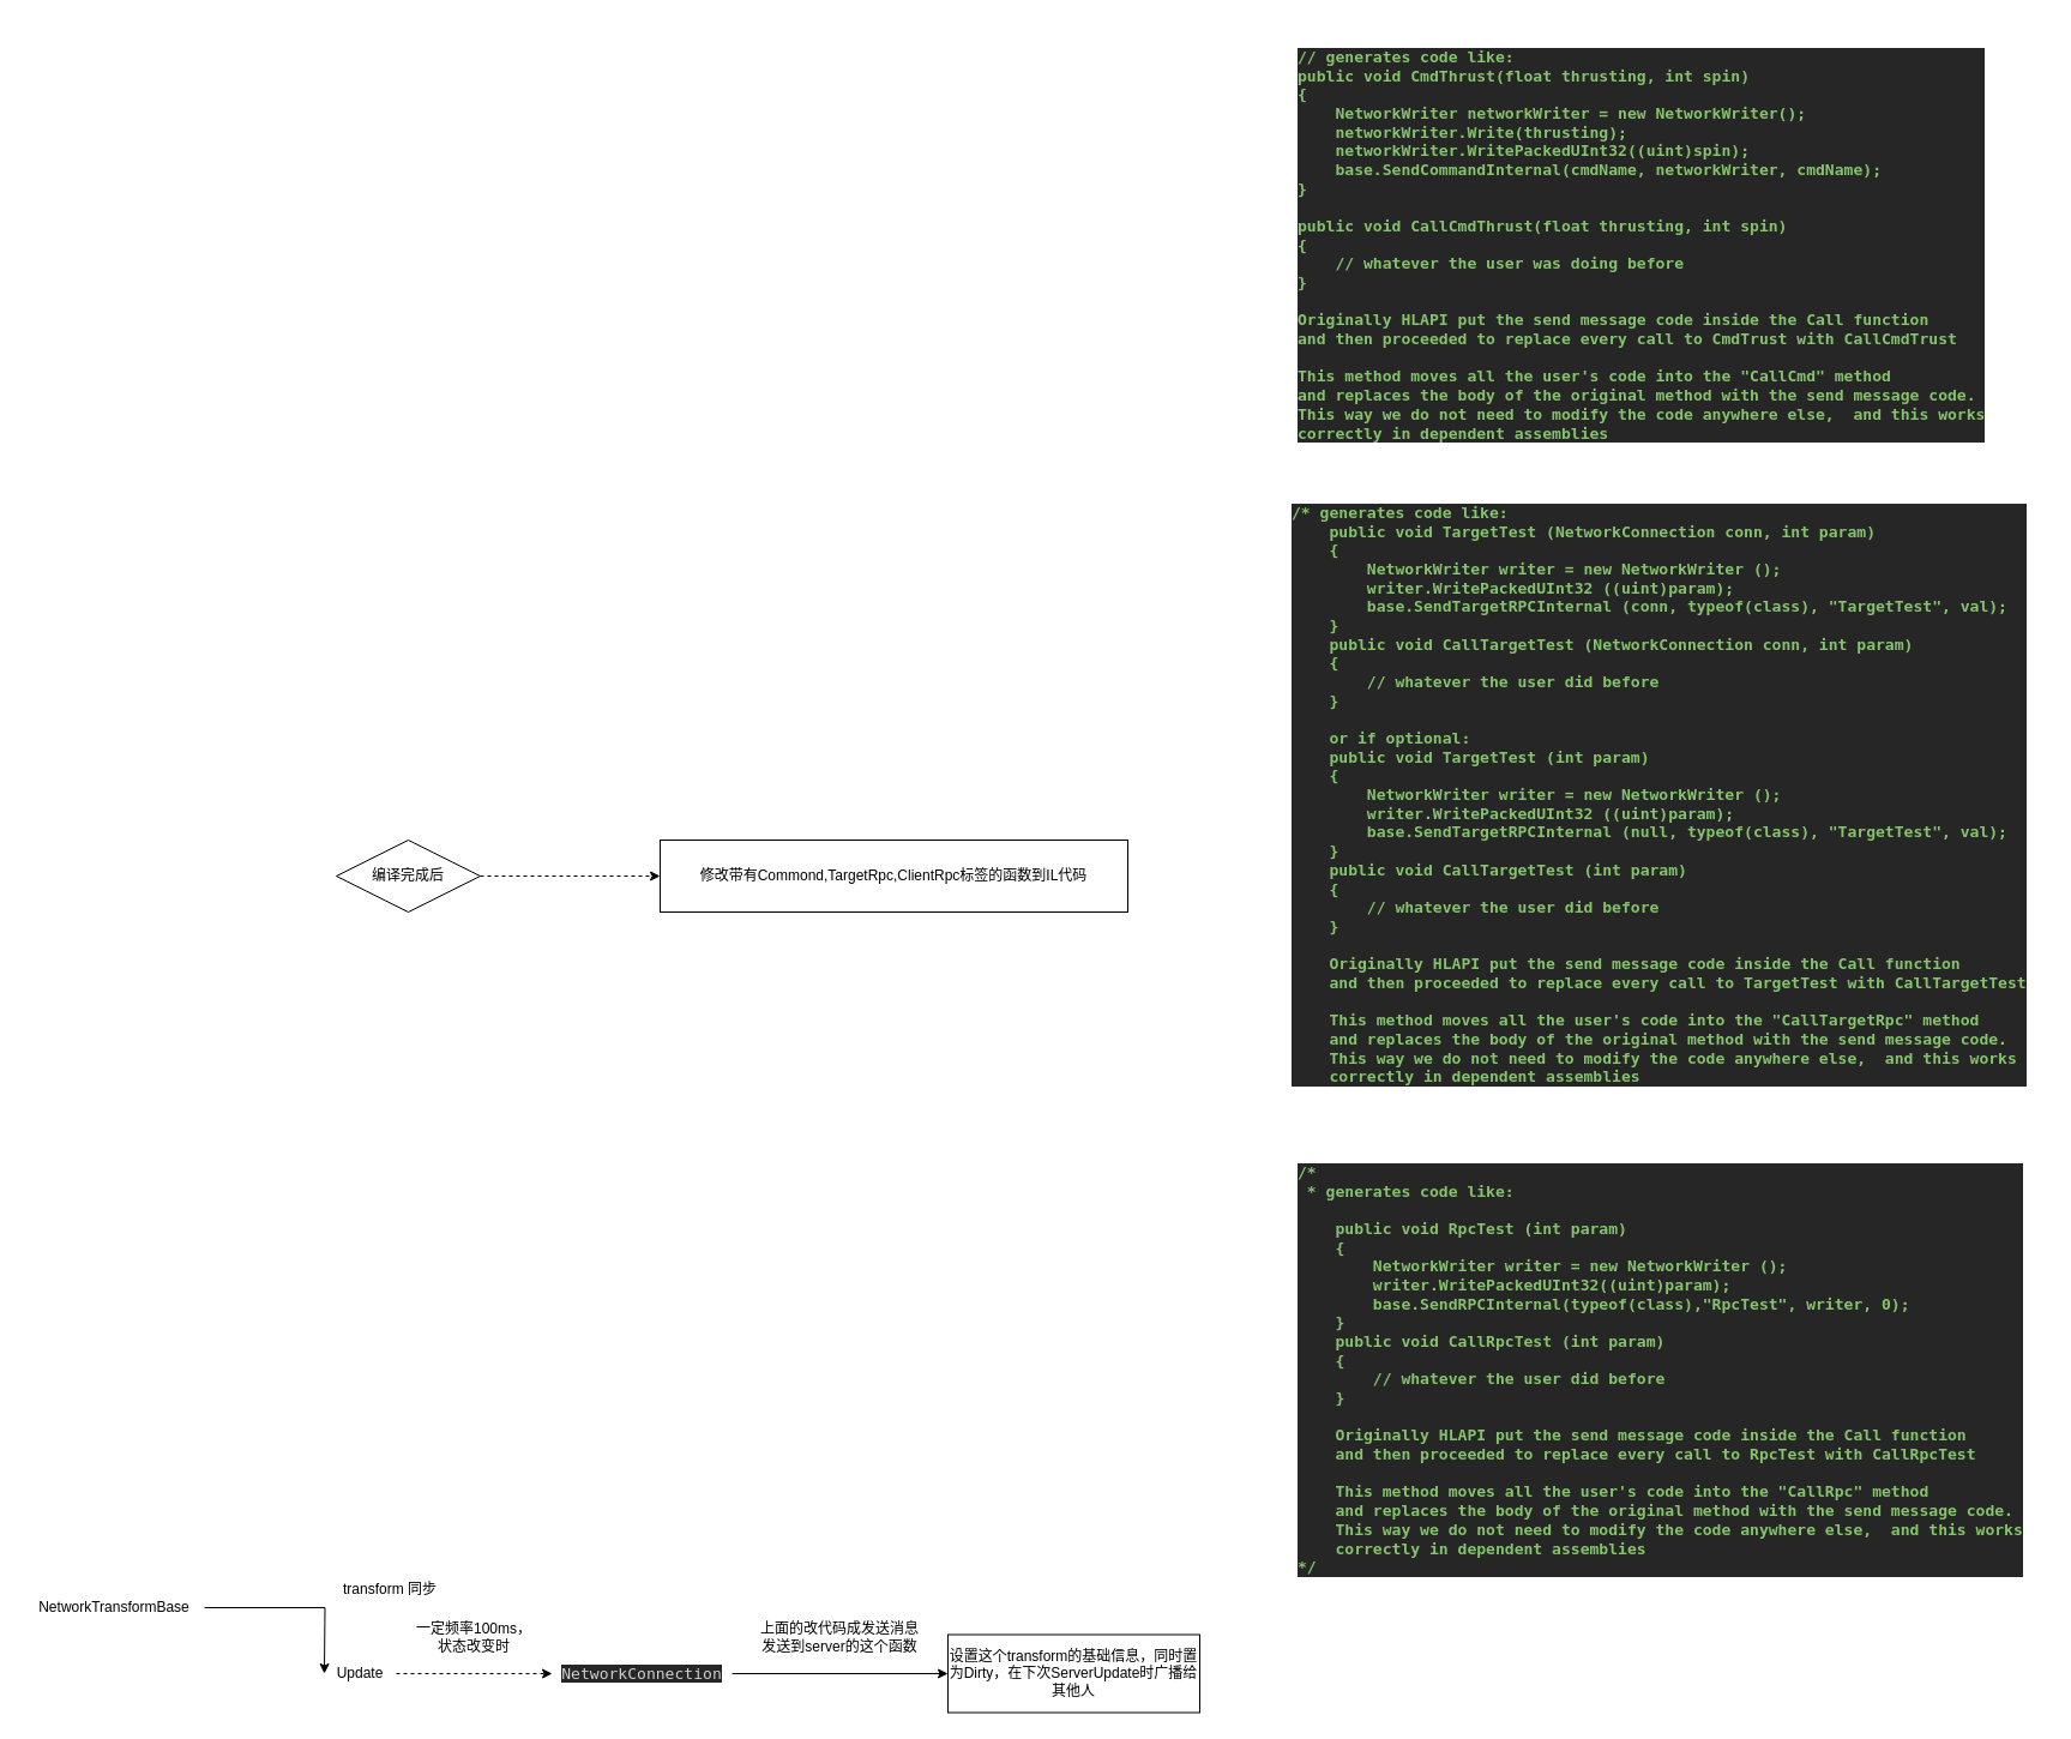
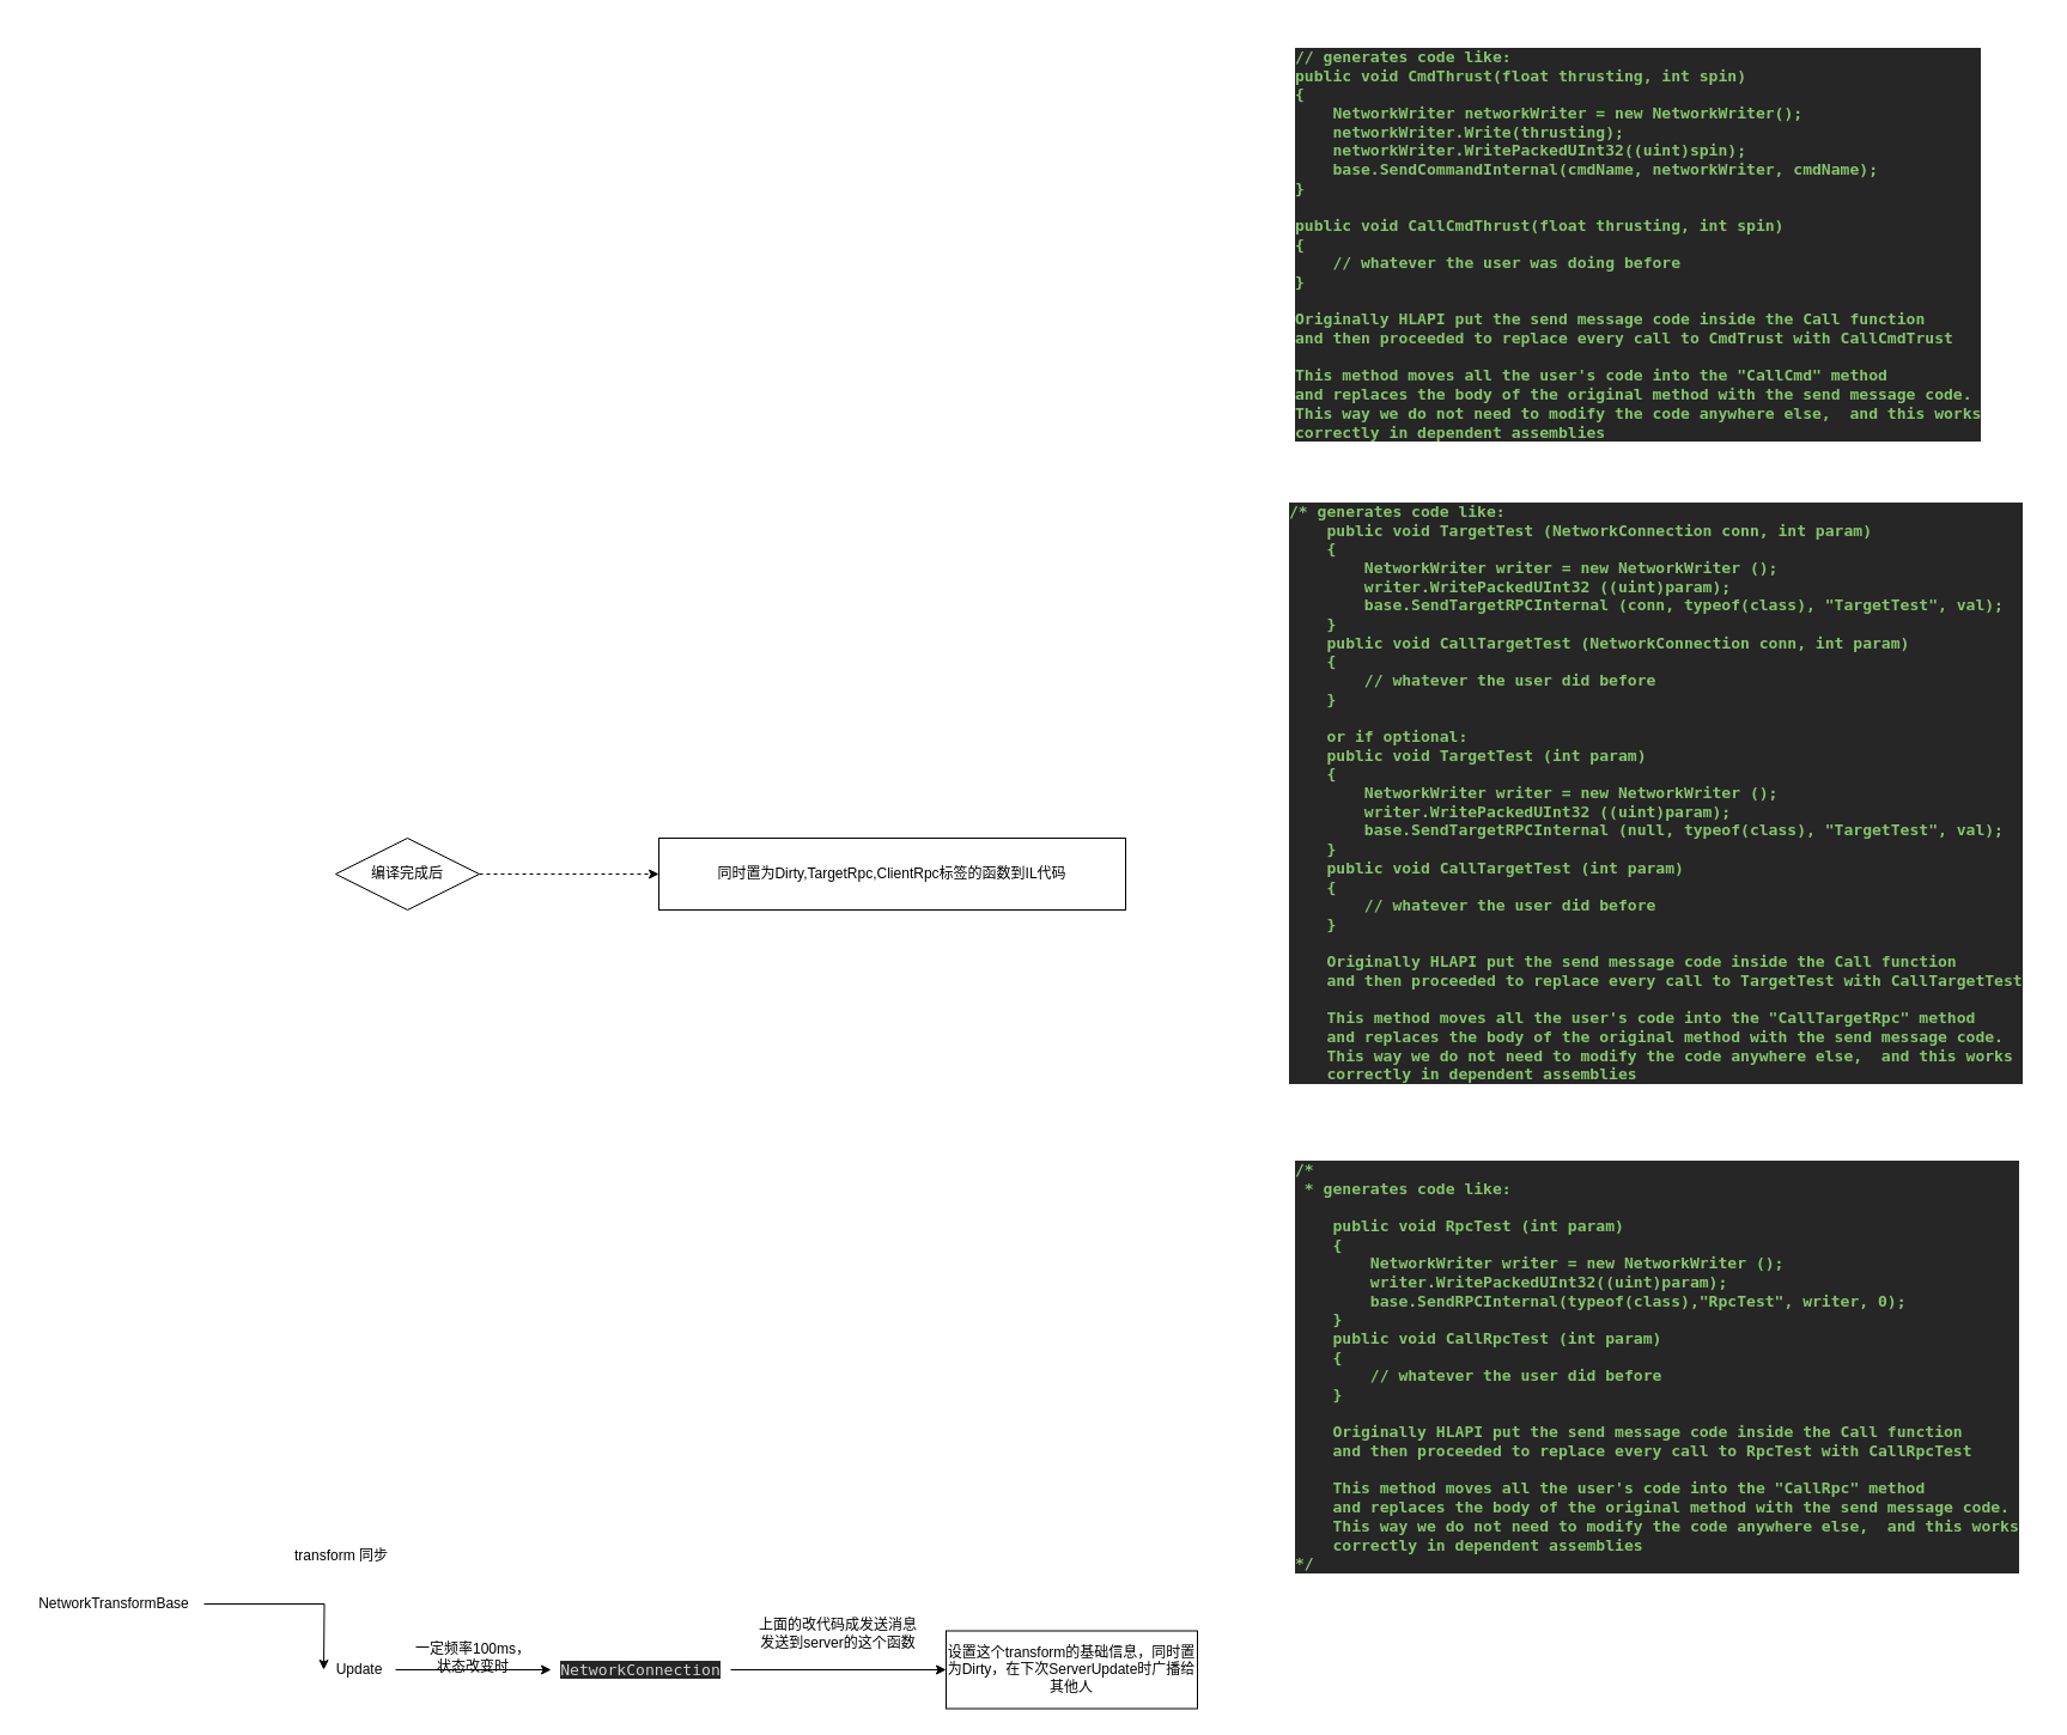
  <mxCell id="0" />
  <mxCell id="1" parent="0" />
  <mxCell id="2" style="edgeStyle=orthogonalEdgeStyle;rounded=0;orthogonalLoop=1;jettySize=auto;html=1;entryX=0;entryY=0.5;entryDx=0;entryDy=0;dashed=1;" edge="1" parent="1" source="3" target="4"><mxGeometry relative="1" as="geometry" /></mxCell>
  <mxCell id="3" value="编译完成后" style="rhombus;whiteSpace=wrap;html=1;" vertex="1" parent="1"><mxGeometry x="280" y="700" width="120" height="60" as="geometry" /></mxCell>
- <mxCell id="4" value="修改带有Commond,TargetRpc,ClientRpc标签的函数到IL代码" style="rounded=0;whiteSpace=wrap;html=1;" vertex="1" parent="1"><mxGeometry x="550" y="700" width="390" height="60" as="geometry" /></mxCell>
+ <mxCell id="4" value="同时置为Dirty,TargetRpc,ClientRpc标签的函数到IL代码" style="rounded=0;whiteSpace=wrap;html=1;" vertex="1" parent="1"><mxGeometry x="550" y="700" width="390" height="60" as="geometry" /></mxCell>
  <mxCell id="5" value="&lt;h1 style=&quot;margin-top: 0px;&quot;&gt;&lt;div style=&quot;background-color:#262626;color:#d0d0d0&quot;&gt;&lt;pre style=&quot;font-family:'JetBrains Mono',monospace;font-size:9.8pt;&quot;&gt;&lt;span style=&quot;color: rgb(133, 196, 108);&quot;&gt;// generates code like:&lt;br&gt;&lt;/span&gt;&lt;span style=&quot;color: rgb(133, 196, 108);&quot;&gt;public void CmdThrust(float thrusting, int spin)&lt;br&gt;&lt;/span&gt;&lt;span style=&quot;color: rgb(133, 196, 108);&quot;&gt;{&lt;br&gt;&lt;/span&gt;&lt;span style=&quot;color: rgb(133, 196, 108);&quot;&gt;    NetworkWriter networkWriter = new NetworkWriter();&lt;br&gt;&lt;/span&gt;&lt;span style=&quot;color: rgb(133, 196, 108);&quot;&gt;    networkWriter.Write(thrusting);&lt;br&gt;&lt;/span&gt;&lt;span style=&quot;color: rgb(133, 196, 108);&quot;&gt;    networkWriter.WritePackedUInt32((uint)spin);&lt;br&gt;&lt;/span&gt;&lt;span style=&quot;color: rgb(133, 196, 108);&quot;&gt;    base.SendCommandInternal(cmdName, networkWriter, cmdName);&lt;br&gt;&lt;/span&gt;&lt;span style=&quot;color: rgb(133, 196, 108);&quot;&gt;}&lt;br&gt;&lt;/span&gt;&lt;span style=&quot;color: rgb(133, 196, 108);&quot;&gt;&lt;br&gt;&lt;/span&gt;&lt;span style=&quot;color: rgb(133, 196, 108);&quot;&gt;public void CallCmdThrust(float thrusting, int spin)&lt;br&gt;&lt;/span&gt;&lt;span style=&quot;color: rgb(133, 196, 108);&quot;&gt;{&lt;br&gt;&lt;/span&gt;&lt;span style=&quot;color: rgb(133, 196, 108);&quot;&gt;    // whatever the user was doing before&lt;br&gt;&lt;/span&gt;&lt;span style=&quot;color: rgb(133, 196, 108);&quot;&gt;}&lt;br&gt;&lt;/span&gt;&lt;span style=&quot;color: rgb(133, 196, 108);&quot;&gt;&lt;br&gt;&lt;/span&gt;&lt;span style=&quot;color: rgb(133, 196, 108);&quot;&gt;Originally HLAPI put the send message code inside the Call function&lt;br&gt;&lt;/span&gt;&lt;span style=&quot;color: rgb(133, 196, 108);&quot;&gt;and then proceeded to replace every call to CmdTrust with CallCmdTrust&lt;br&gt;&lt;/span&gt;&lt;span style=&quot;color: rgb(133, 196, 108);&quot;&gt;&lt;br&gt;&lt;/span&gt;&lt;span style=&quot;color: rgb(133, 196, 108);&quot;&gt;This method moves all the user's code into the &quot;CallCmd&quot; method&lt;br&gt;&lt;/span&gt;&lt;span style=&quot;color: rgb(133, 196, 108);&quot;&gt;and replaces the body of the original method with the send message code.&lt;br&gt;&lt;/span&gt;&lt;span style=&quot;color: rgb(133, 196, 108);&quot;&gt;This way we do not need to modify the code anywhere else,  and this works&lt;br&gt;&lt;/span&gt;&lt;span style=&quot;color: rgb(133, 196, 108);&quot;&gt;correctly in dependent assemblies&lt;/span&gt;&lt;/pre&gt;&lt;/div&gt;&lt;/h1&gt;" style="text;html=1;whiteSpace=wrap;overflow=hidden;rounded=0;" vertex="1" parent="1"><mxGeometry x="1080" y="20" width="580" height="370" as="geometry" /></mxCell>
  <mxCell id="6" value="&lt;h1 style=&quot;margin-top: 0px;&quot;&gt;&lt;div style=&quot;background-color:#262626;color:#d0d0d0&quot;&gt;&lt;pre style=&quot;font-family:'JetBrains Mono',monospace;font-size:9.8pt;&quot;&gt;&lt;span style=&quot;color: rgb(133, 196, 108);&quot;&gt;/* generates code like:&lt;br&gt;&lt;/span&gt;&lt;span style=&quot;color: rgb(133, 196, 108);&quot;&gt;    public void TargetTest (NetworkConnection conn, int param)&lt;br&gt;&lt;/span&gt;&lt;span style=&quot;color: rgb(133, 196, 108);&quot;&gt;    {&lt;br&gt;&lt;/span&gt;&lt;span style=&quot;color: rgb(133, 196, 108);&quot;&gt;        NetworkWriter writer = new NetworkWriter ();&lt;br&gt;&lt;/span&gt;&lt;span style=&quot;color: rgb(133, 196, 108);&quot;&gt;        writer.WritePackedUInt32 ((uint)param);&lt;br&gt;&lt;/span&gt;&lt;span style=&quot;color: rgb(133, 196, 108);&quot;&gt;        base.SendTargetRPCInternal (conn, typeof(class), &quot;TargetTest&quot;, val);&lt;br&gt;&lt;/span&gt;&lt;span style=&quot;color: rgb(133, 196, 108);&quot;&gt;    }&lt;br&gt;&lt;/span&gt;&lt;span style=&quot;color: rgb(133, 196, 108);&quot;&gt;    public void CallTargetTest (NetworkConnection conn, int param)&lt;br&gt;&lt;/span&gt;&lt;span style=&quot;color: rgb(133, 196, 108);&quot;&gt;    {&lt;br&gt;&lt;/span&gt;&lt;span style=&quot;color: rgb(133, 196, 108);&quot;&gt;        // whatever the user did before&lt;br&gt;&lt;/span&gt;&lt;span style=&quot;color: rgb(133, 196, 108);&quot;&gt;    }&lt;br&gt;&lt;/span&gt;&lt;span style=&quot;color: rgb(133, 196, 108);&quot;&gt;&lt;br&gt;&lt;/span&gt;&lt;span style=&quot;color: rgb(133, 196, 108);&quot;&gt;    or if optional:&lt;br&gt;&lt;/span&gt;&lt;span style=&quot;color: rgb(133, 196, 108);&quot;&gt;    public void TargetTest (int param)&lt;br&gt;&lt;/span&gt;&lt;span style=&quot;color: rgb(133, 196, 108);&quot;&gt;    {&lt;br&gt;&lt;/span&gt;&lt;span style=&quot;color: rgb(133, 196, 108);&quot;&gt;        NetworkWriter writer = new NetworkWriter ();&lt;br&gt;&lt;/span&gt;&lt;span style=&quot;color: rgb(133, 196, 108);&quot;&gt;        writer.WritePackedUInt32 ((uint)param);&lt;br&gt;&lt;/span&gt;&lt;span style=&quot;color: rgb(133, 196, 108);&quot;&gt;        base.SendTargetRPCInternal (null, typeof(class), &quot;TargetTest&quot;, val);&lt;br&gt;&lt;/span&gt;&lt;span style=&quot;color: rgb(133, 196, 108);&quot;&gt;    }&lt;br&gt;&lt;/span&gt;&lt;span style=&quot;color: rgb(133, 196, 108);&quot;&gt;    public void CallTargetTest (int param)&lt;br&gt;&lt;/span&gt;&lt;span style=&quot;color: rgb(133, 196, 108);&quot;&gt;    {&lt;br&gt;&lt;/span&gt;&lt;span style=&quot;color: rgb(133, 196, 108);&quot;&gt;        // whatever the user did before&lt;br&gt;&lt;/span&gt;&lt;span style=&quot;color: rgb(133, 196, 108);&quot;&gt;    }&lt;br&gt;&lt;/span&gt;&lt;span style=&quot;color: rgb(133, 196, 108);&quot;&gt;&lt;br&gt;&lt;/span&gt;&lt;span style=&quot;color: rgb(133, 196, 108);&quot;&gt;    Originally HLAPI put the send message code inside the Call function&lt;br&gt;&lt;/span&gt;&lt;span style=&quot;color: rgb(133, 196, 108);&quot;&gt;    and then proceeded to replace every call to TargetTest with CallTargetTest&lt;br&gt;&lt;/span&gt;&lt;span style=&quot;color: rgb(133, 196, 108);&quot;&gt;&lt;br&gt;&lt;/span&gt;&lt;span style=&quot;color: rgb(133, 196, 108);&quot;&gt;    This method moves all the user's code into the &quot;CallTargetRpc&quot; method&lt;br&gt;&lt;/span&gt;&lt;span style=&quot;color: rgb(133, 196, 108);&quot;&gt;    and replaces the body of the original method with the send message code.&lt;br&gt;&lt;/span&gt;&lt;span style=&quot;color: rgb(133, 196, 108);&quot;&gt;    This way we do not need to modify the code anywhere else,  and this works&lt;br&gt;&lt;/span&gt;&lt;span style=&quot;color: rgb(133, 196, 108);&quot;&gt;    correctly in dependent assemblies&lt;/span&gt;&lt;/pre&gt;&lt;/div&gt;&lt;/h1&gt;" style="text;html=1;whiteSpace=wrap;overflow=hidden;rounded=0;" vertex="1" parent="1"><mxGeometry x="1075" y="400" width="630" height="510" as="geometry" /></mxCell>
  <mxCell id="7" value="&lt;h1 style=&quot;margin-top: 0px;&quot;&gt;&lt;div style=&quot;background-color:#262626;color:#d0d0d0&quot;&gt;&lt;pre style=&quot;font-family:'JetBrains Mono',monospace;font-size:9.8pt;&quot;&gt;&lt;span style=&quot;color: rgb(133, 196, 108);&quot;&gt;/*&lt;br&gt;&lt;/span&gt;&lt;span style=&quot;color: rgb(133, 196, 108);&quot;&gt; * generates code like:&lt;br&gt;&lt;/span&gt;&lt;span style=&quot;color: rgb(133, 196, 108);&quot;&gt;&lt;br&gt;&lt;/span&gt;&lt;span style=&quot;color: rgb(133, 196, 108);&quot;&gt;    public void RpcTest (int param)&lt;br&gt;&lt;/span&gt;&lt;span style=&quot;color: rgb(133, 196, 108);&quot;&gt;    {&lt;br&gt;&lt;/span&gt;&lt;span style=&quot;color: rgb(133, 196, 108);&quot;&gt;        NetworkWriter writer = new NetworkWriter ();&lt;br&gt;&lt;/span&gt;&lt;span style=&quot;color: rgb(133, 196, 108);&quot;&gt;        writer.WritePackedUInt32((uint)param);&lt;br&gt;&lt;/span&gt;&lt;span style=&quot;color: rgb(133, 196, 108);&quot;&gt;        base.SendRPCInternal(typeof(class),&quot;RpcTest&quot;, writer, 0);&lt;br&gt;&lt;/span&gt;&lt;span style=&quot;color: rgb(133, 196, 108);&quot;&gt;    }&lt;br&gt;&lt;/span&gt;&lt;span style=&quot;color: rgb(133, 196, 108);&quot;&gt;    public void CallRpcTest (int param)&lt;br&gt;&lt;/span&gt;&lt;span style=&quot;color: rgb(133, 196, 108);&quot;&gt;    {&lt;br&gt;&lt;/span&gt;&lt;span style=&quot;color: rgb(133, 196, 108);&quot;&gt;        // whatever the user did before&lt;br&gt;&lt;/span&gt;&lt;span style=&quot;color: rgb(133, 196, 108);&quot;&gt;    }&lt;br&gt;&lt;/span&gt;&lt;span style=&quot;color: rgb(133, 196, 108);&quot;&gt;&lt;br&gt;&lt;/span&gt;&lt;span style=&quot;color: rgb(133, 196, 108);&quot;&gt;    Originally HLAPI put the send message code inside the Call function&lt;br&gt;&lt;/span&gt;&lt;span style=&quot;color: rgb(133, 196, 108);&quot;&gt;    and then proceeded to replace every call to RpcTest with CallRpcTest&lt;br&gt;&lt;/span&gt;&lt;span style=&quot;color: rgb(133, 196, 108);&quot;&gt;&lt;br&gt;&lt;/span&gt;&lt;span style=&quot;color: rgb(133, 196, 108);&quot;&gt;    This method moves all the user's code into the &quot;CallRpc&quot; method&lt;br&gt;&lt;/span&gt;&lt;span style=&quot;color: rgb(133, 196, 108);&quot;&gt;    and replaces the body of the original method with the send message code.&lt;br&gt;&lt;/span&gt;&lt;span style=&quot;color: rgb(133, 196, 108);&quot;&gt;    This way we do not need to modify the code anywhere else,  and this works&lt;br&gt;&lt;/span&gt;&lt;span style=&quot;color: rgb(133, 196, 108);&quot;&gt;    correctly in dependent assemblies&lt;br&gt;&lt;/span&gt;&lt;span style=&quot;color: rgb(133, 196, 108);&quot;&gt;*/&lt;/span&gt;&lt;/pre&gt;&lt;/div&gt;&lt;/h1&gt;" style="text;html=1;whiteSpace=wrap;overflow=hidden;rounded=0;" vertex="1" parent="1"><mxGeometry x="1080" y="950" width="620" height="370" as="geometry" /></mxCell>
- <mxCell id="8" value="transform 同步" style="text;html=1;align=center;verticalAlign=middle;whiteSpace=wrap;rounded=0;" vertex="1" parent="1"><mxGeometry x="270" y="1310" width="110" height="30" as="geometry" /></mxCell>
+ <mxCell id="8" value="transform 同步" style="text;html=1;align=center;verticalAlign=middle;whiteSpace=wrap;rounded=0;" vertex="1" parent="1"><mxGeometry x="230" y="1285" width="110" height="30" as="geometry" /></mxCell>
  <mxCell id="9" style="edgeStyle=orthogonalEdgeStyle;rounded=0;orthogonalLoop=1;jettySize=auto;html=1;" edge="1" parent="1" source="10"><mxGeometry relative="1" as="geometry"><mxPoint x="270" y="1395" as="targetPoint" /></mxGeometry></mxCell>
  <mxCell id="10" value="NetworkTransformBase" style="text;html=1;align=center;verticalAlign=middle;whiteSpace=wrap;rounded=0;" vertex="1" parent="1"><mxGeometry x="20" y="1325" width="150" height="30" as="geometry" /></mxCell>
- <mxCell id="11" style="edgeStyle=orthogonalEdgeStyle;rounded=0;orthogonalLoop=1;jettySize=auto;html=1;entryX=0;entryY=0.5;entryDx=0;entryDy=0;dashed=1;" edge="1" parent="1" source="12" target="14"><mxGeometry relative="1" as="geometry" /></mxCell>
+ <mxCell id="11" style="edgeStyle=orthogonalEdgeStyle;rounded=0;orthogonalLoop=1;jettySize=auto;html=1;entryX=0;entryY=0.5;entryDx=0;entryDy=0;" edge="1" parent="1" source="12" target="14"><mxGeometry relative="1" as="geometry" /></mxCell>
  <mxCell id="12" value="Update" style="text;html=1;align=center;verticalAlign=middle;whiteSpace=wrap;rounded=0;" vertex="1" parent="1"><mxGeometry x="270" y="1380" width="60" height="30" as="geometry" /></mxCell>
  <mxCell id="13" value="" style="edgeStyle=orthogonalEdgeStyle;rounded=0;orthogonalLoop=1;jettySize=auto;html=1;" edge="1" parent="1" source="14" target="16"><mxGeometry relative="1" as="geometry" /></mxCell>
  <mxCell id="14" value="&lt;div style=&quot;background-color:#262626;color:#d0d0d0&quot;&gt;&lt;pre style=&quot;font-family:'JetBrains Mono',monospace;font-size:9.8pt;&quot;&gt;NetworkConnection&lt;/pre&gt;&lt;/div&gt;" style="text;html=1;align=center;verticalAlign=middle;whiteSpace=wrap;rounded=0;" vertex="1" parent="1"><mxGeometry x="460" y="1380" width="150" height="30" as="geometry" /></mxCell>
- <mxCell id="15" value="一定频率100ms，状态改变时" style="text;html=1;align=center;verticalAlign=middle;whiteSpace=wrap;rounded=0;" vertex="1" parent="1"><mxGeometry x="340" y="1350" width="110" height="30" as="geometry" /></mxCell>
+ <mxCell id="15" value="一定频率100ms，状态改变时" style="text;html=1;align=center;verticalAlign=middle;whiteSpace=wrap;rounded=0;" vertex="1" parent="1"><mxGeometry x="340" y="1370" width="110" height="30" as="geometry" /></mxCell>
  <mxCell id="16" value="设置这个transform的基础信息，同时置为Dirty，在下次ServerUpdate时广播给其他人" style="whiteSpace=wrap;html=1;" vertex="1" parent="1"><mxGeometry x="790" y="1362.5" width="210" height="65" as="geometry" /></mxCell>
  <mxCell id="17" value="上面的改代码成发送消息发送到server的这个函数" style="text;html=1;align=center;verticalAlign=middle;whiteSpace=wrap;rounded=0;" vertex="1" parent="1"><mxGeometry x="630" y="1350" width="140" height="30" as="geometry" /></mxCell>
